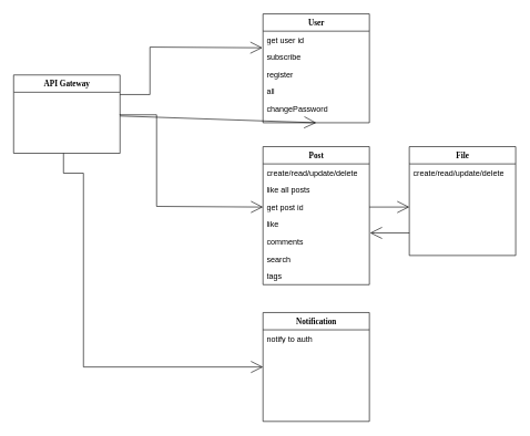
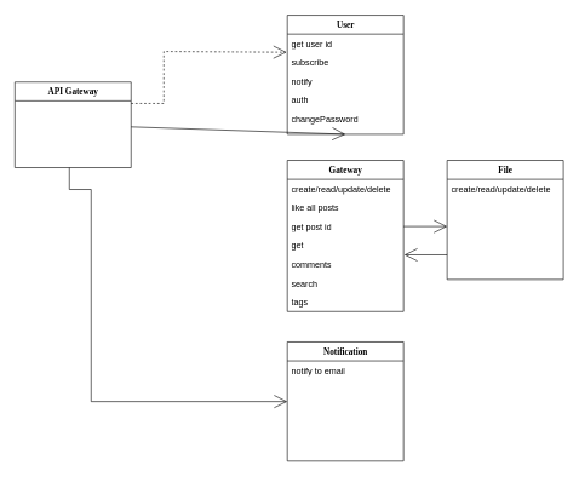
  <mxCell id="0" />
  <mxCell id="1" parent="0" />
  <mxCell id="2" value="API Gateway" style="swimlane;html=1;fontStyle=1;align=center;verticalAlign=top;childLayout=stackLayout;horizontal=1;startSize=26;horizontalStack=0;resizeParent=1;resizeLast=0;collapsible=1;marginBottom=0;swimlaneFillColor=#ffffff;rounded=0;shadow=0;comic=0;labelBackgroundColor=none;strokeWidth=1;fillColor=none;fontFamily=Verdana;fontSize=12" parent="1" vertex="1"><mxGeometry x="20" y="112" width="160" height="118" as="geometry" /></mxCell>
  <mxCell id="3" value="User" style="swimlane;html=1;fontStyle=1;align=center;verticalAlign=top;childLayout=stackLayout;horizontal=1;startSize=26;horizontalStack=0;resizeParent=1;resizeLast=0;collapsible=1;marginBottom=0;swimlaneFillColor=#ffffff;rounded=0;shadow=0;comic=0;labelBackgroundColor=none;strokeWidth=1;fillColor=none;fontFamily=Verdana;fontSize=12" parent="1" vertex="1"><mxGeometry x="395" y="20" width="160" height="164" as="geometry" /></mxCell>
  <mxCell id="4" value="get user id" style="text;html=1;strokeColor=none;fillColor=none;align=left;verticalAlign=top;spacingLeft=4;spacingRight=4;whiteSpace=wrap;overflow=hidden;rotatable=0;points=[[0,0.5],[1,0.5]];portConstraint=eastwest;" parent="3" vertex="1"><mxGeometry y="26" width="160" height="26" as="geometry" /></mxCell>
  <mxCell id="5" value="subscribe" style="text;html=1;strokeColor=none;fillColor=none;align=left;verticalAlign=top;spacingLeft=4;spacingRight=4;whiteSpace=wrap;overflow=hidden;rotatable=0;points=[[0,0.5],[1,0.5]];portConstraint=eastwest;" parent="3" vertex="1"><mxGeometry y="52" width="160" height="26" as="geometry" /></mxCell>
- <mxCell id="6" value="register" style="text;html=1;strokeColor=none;fillColor=none;align=left;verticalAlign=top;spacingLeft=4;spacingRight=4;whiteSpace=wrap;overflow=hidden;rotatable=0;points=[[0,0.5],[1,0.5]];portConstraint=eastwest;" parent="3" vertex="1"><mxGeometry y="78" width="160" height="26" as="geometry" /></mxCell>
- <mxCell id="7" value="all" style="text;html=1;strokeColor=none;fillColor=none;align=left;verticalAlign=top;spacingLeft=4;spacingRight=4;whiteSpace=wrap;overflow=hidden;rotatable=0;points=[[0,0.5],[1,0.5]];portConstraint=eastwest;" parent="3" vertex="1"><mxGeometry y="104" width="160" height="26" as="geometry" /></mxCell>
+ <mxCell id="6" value="notify" style="text;html=1;strokeColor=none;fillColor=none;align=left;verticalAlign=top;spacingLeft=4;spacingRight=4;whiteSpace=wrap;overflow=hidden;rotatable=0;points=[[0,0.5],[1,0.5]];portConstraint=eastwest;" parent="3" vertex="1"><mxGeometry y="78" width="160" height="26" as="geometry" /></mxCell>
+ <mxCell id="7" value="auth" style="text;html=1;strokeColor=none;fillColor=none;align=left;verticalAlign=top;spacingLeft=4;spacingRight=4;whiteSpace=wrap;overflow=hidden;rotatable=0;points=[[0,0.5],[1,0.5]];portConstraint=eastwest;" parent="3" vertex="1"><mxGeometry y="104" width="160" height="26" as="geometry" /></mxCell>
  <mxCell id="8" value="changePassword" style="text;html=1;strokeColor=none;fillColor=none;align=left;verticalAlign=top;spacingLeft=4;spacingRight=4;whiteSpace=wrap;overflow=hidden;rotatable=0;points=[[0,0.5],[1,0.5]];portConstraint=eastwest;" parent="3" vertex="1"><mxGeometry y="130" width="160" height="26" as="geometry" /></mxCell>
- <mxCell id="9" style="edgeStyle=orthogonalEdgeStyle;rounded=0;html=1;labelBackgroundColor=none;startArrow=none;startFill=0;startSize=8;endArrow=open;endFill=0;endSize=16;fontFamily=Verdana;fontSize=12;exitX=1;exitY=0.25;exitDx=0;exitDy=0;entryX=-0.006;entryY=0.962;entryDx=0;entryDy=0;entryPerimeter=0;" parent="1" source="2" target="4" edge="1"><mxGeometry relative="1" as="geometry"><Array as="points"><mxPoint x="225" y="142" /><mxPoint x="225" y="70" /></Array><mxPoint x="225" y="170" as="sourcePoint" /><mxPoint x="350" y="70" as="targetPoint" /></mxGeometry></mxCell>
- <mxCell id="10" value="Post" style="swimlane;html=1;fontStyle=1;align=center;verticalAlign=top;childLayout=stackLayout;horizontal=1;startSize=26;horizontalStack=0;resizeParent=1;resizeLast=0;collapsible=1;marginBottom=0;swimlaneFillColor=#ffffff;rounded=0;shadow=0;comic=0;labelBackgroundColor=none;strokeWidth=1;fillColor=none;fontFamily=Verdana;fontSize=12" parent="1" vertex="1"><mxGeometry x="395" y="220" width="160" height="208" as="geometry" /></mxCell>
+ <mxCell id="9" style="edgeStyle=orthogonalEdgeStyle;rounded=0;html=1;labelBackgroundColor=none;startArrow=none;startFill=0;startSize=8;endArrow=open;endFill=0;endSize=16;fontFamily=Verdana;fontSize=12;exitX=1;exitY=0.25;exitDx=0;exitDy=0;entryX=-0.006;entryY=0.962;entryDx=0;entryDy=0;entryPerimeter=0;dashed=1;" parent="1" source="2" target="4" edge="1"><mxGeometry relative="1" as="geometry"><Array as="points"><mxPoint x="225" y="142" /><mxPoint x="225" y="70" /></Array><mxPoint x="225" y="170" as="sourcePoint" /><mxPoint x="350" y="70" as="targetPoint" /></mxGeometry></mxCell>
+ <mxCell id="10" value="Gateway" style="swimlane;html=1;fontStyle=1;align=center;verticalAlign=top;childLayout=stackLayout;horizontal=1;startSize=26;horizontalStack=0;resizeParent=1;resizeLast=0;collapsible=1;marginBottom=0;swimlaneFillColor=#ffffff;rounded=0;shadow=0;comic=0;labelBackgroundColor=none;strokeWidth=1;fillColor=none;fontFamily=Verdana;fontSize=12" parent="1" vertex="1"><mxGeometry x="395" y="220" width="160" height="208" as="geometry" /></mxCell>
  <mxCell id="11" value="create/read/update/delete" style="text;html=1;strokeColor=none;fillColor=none;align=left;verticalAlign=top;spacingLeft=4;spacingRight=4;whiteSpace=wrap;overflow=hidden;rotatable=0;points=[[0,0.5],[1,0.5]];portConstraint=eastwest;" parent="10" vertex="1"><mxGeometry y="26" width="160" height="26" as="geometry" /></mxCell>
  <mxCell id="12" value="like all posts" style="text;html=1;strokeColor=none;fillColor=none;align=left;verticalAlign=top;spacingLeft=4;spacingRight=4;whiteSpace=wrap;overflow=hidden;rotatable=0;points=[[0,0.5],[1,0.5]];portConstraint=eastwest;" parent="10" vertex="1"><mxGeometry y="52" width="160" height="26" as="geometry" /></mxCell>
  <mxCell id="13" value="get post id" style="text;html=1;strokeColor=none;fillColor=none;align=left;verticalAlign=top;spacingLeft=4;spacingRight=4;whiteSpace=wrap;overflow=hidden;rotatable=0;points=[[0,0.5],[1,0.5]];portConstraint=eastwest;" parent="10" vertex="1"><mxGeometry y="78" width="160" height="26" as="geometry" /></mxCell>
- <mxCell id="14" value="like" style="text;html=1;strokeColor=none;fillColor=none;align=left;verticalAlign=top;spacingLeft=4;spacingRight=4;whiteSpace=wrap;overflow=hidden;rotatable=0;points=[[0,0.5],[1,0.5]];portConstraint=eastwest;" parent="10" vertex="1"><mxGeometry y="104" width="160" height="26" as="geometry" /></mxCell>
+ <mxCell id="14" value="get" style="text;html=1;strokeColor=none;fillColor=none;align=left;verticalAlign=top;spacingLeft=4;spacingRight=4;whiteSpace=wrap;overflow=hidden;rotatable=0;points=[[0,0.5],[1,0.5]];portConstraint=eastwest;" parent="10" vertex="1"><mxGeometry y="104" width="160" height="26" as="geometry" /></mxCell>
  <mxCell id="15" value="comments" style="text;html=1;strokeColor=none;fillColor=none;align=left;verticalAlign=top;spacingLeft=4;spacingRight=4;whiteSpace=wrap;overflow=hidden;rotatable=0;points=[[0,0.5],[1,0.5]];portConstraint=eastwest;" parent="10" vertex="1"><mxGeometry y="130" width="160" height="26" as="geometry" /></mxCell>
  <mxCell id="16" value="search" style="text;html=1;strokeColor=none;fillColor=none;align=left;verticalAlign=top;spacingLeft=4;spacingRight=4;whiteSpace=wrap;overflow=hidden;rotatable=0;points=[[0,0.5],[1,0.5]];portConstraint=eastwest;" parent="10" vertex="1"><mxGeometry y="156" width="160" height="26" as="geometry" /></mxCell>
  <mxCell id="17" value="tags" style="text;html=1;strokeColor=none;fillColor=none;align=left;verticalAlign=top;spacingLeft=4;spacingRight=4;whiteSpace=wrap;overflow=hidden;rotatable=0;points=[[0,0.5],[1,0.5]];portConstraint=eastwest;" parent="10" vertex="1"><mxGeometry y="182" width="160" height="26" as="geometry" /></mxCell>
  <mxCell id="18" value="Notification" style="swimlane;html=1;fontStyle=1;align=center;verticalAlign=top;childLayout=stackLayout;horizontal=1;startSize=26;horizontalStack=0;resizeParent=1;resizeLast=0;collapsible=1;marginBottom=0;swimlaneFillColor=#ffffff;rounded=0;shadow=0;comic=0;labelBackgroundColor=none;strokeWidth=1;fillColor=none;fontFamily=Verdana;fontSize=12" parent="1" vertex="1"><mxGeometry x="395" y="470" width="160" height="164" as="geometry" /></mxCell>
- <mxCell id="19" value="notify to auth" style="text;html=1;strokeColor=none;fillColor=none;align=left;verticalAlign=top;spacingLeft=4;spacingRight=4;whiteSpace=wrap;overflow=hidden;rotatable=0;points=[[0,0.5],[1,0.5]];portConstraint=eastwest;" parent="18" vertex="1"><mxGeometry y="26" width="160" height="26" as="geometry" /></mxCell>
- <mxCell id="20" style="edgeStyle=orthogonalEdgeStyle;rounded=0;html=1;labelBackgroundColor=none;startArrow=none;startFill=0;startSize=8;endArrow=open;endFill=0;endSize=16;fontFamily=Verdana;fontSize=12;entryX=0;entryY=0.5;entryDx=0;entryDy=0;exitX=1;exitY=0.5;exitDx=0;exitDy=0;" parent="1" source="2" target="13" edge="1"><mxGeometry relative="1" as="geometry"><Array as="points"><mxPoint x="180" y="172" /><mxPoint x="235" y="172" /><mxPoint x="235" y="310" /></Array><mxPoint x="195" y="172" as="sourcePoint" /><mxPoint x="404" y="101" as="targetPoint" /></mxGeometry></mxCell>
+ <mxCell id="19" value="notify to email" style="text;html=1;strokeColor=none;fillColor=none;align=left;verticalAlign=top;spacingLeft=4;spacingRight=4;whiteSpace=wrap;overflow=hidden;rotatable=0;points=[[0,0.5],[1,0.5]];portConstraint=eastwest;" parent="18" vertex="1"><mxGeometry y="26" width="160" height="26" as="geometry" /></mxCell>
  <mxCell id="21" style="edgeStyle=orthogonalEdgeStyle;rounded=0;html=1;labelBackgroundColor=none;startArrow=none;startFill=0;startSize=8;endArrow=open;endFill=0;endSize=16;fontFamily=Verdana;fontSize=12;" parent="1" edge="1"><mxGeometry relative="1" as="geometry"><Array as="points"><mxPoint x="95" y="260" /><mxPoint x="125" y="260" /><mxPoint x="125" y="552" /></Array><mxPoint x="95" y="230" as="sourcePoint" /><mxPoint x="395" y="552" as="targetPoint" /></mxGeometry></mxCell>
  <mxCell id="22" value="" style="endArrow=none;html=1;rounded=0;endFill=0;endSize=0;exitX=0.5;exitY=1;exitDx=0;exitDy=0;startArrow=open;startFill=0;startSize=16;" parent="1" source="3" target="2" edge="1"><mxGeometry width="50" height="50" relative="1" as="geometry"><mxPoint x="585" y="220" as="sourcePoint" /><mxPoint x="635" y="170" as="targetPoint" /></mxGeometry></mxCell>
  <mxCell id="23" value="File" style="swimlane;html=1;fontStyle=1;align=center;verticalAlign=top;childLayout=stackLayout;horizontal=1;startSize=26;horizontalStack=0;resizeParent=1;resizeLast=0;collapsible=1;marginBottom=0;swimlaneFillColor=#ffffff;rounded=0;shadow=0;comic=0;labelBackgroundColor=none;strokeWidth=1;fillColor=none;fontFamily=Verdana;fontSize=12" parent="1" vertex="1"><mxGeometry x="615" y="220" width="160" height="164" as="geometry" /></mxCell>
  <mxCell id="24" value="create/read/update/delete" style="text;html=1;strokeColor=none;fillColor=none;align=left;verticalAlign=top;spacingLeft=4;spacingRight=4;whiteSpace=wrap;overflow=hidden;rotatable=0;points=[[0,0.5],[1,0.5]];portConstraint=eastwest;" parent="23" vertex="1"><mxGeometry y="26" width="160" height="26" as="geometry" /></mxCell>
  <mxCell id="25" value="" style="endArrow=none;html=1;rounded=0;endFill=0;endSize=0;entryX=1;entryY=0.5;entryDx=0;entryDy=0;startArrow=open;startFill=0;startSize=16;" parent="1" target="13" edge="1"><mxGeometry width="50" height="50" relative="1" as="geometry"><mxPoint x="615" y="311" as="sourcePoint" /><mxPoint x="575" y="306" as="targetPoint" /></mxGeometry></mxCell>
  <mxCell id="26" value="" style="endArrow=none;html=1;rounded=0;endFill=0;endSize=0;startArrow=open;startFill=0;startSize=16;exitX=1.006;exitY=0;exitDx=0;exitDy=0;exitPerimeter=0;" parent="1" source="15" edge="1"><mxGeometry width="50" height="50" relative="1" as="geometry"><mxPoint x="575" y="350" as="sourcePoint" /><mxPoint x="615" y="350" as="targetPoint" /></mxGeometry></mxCell>
